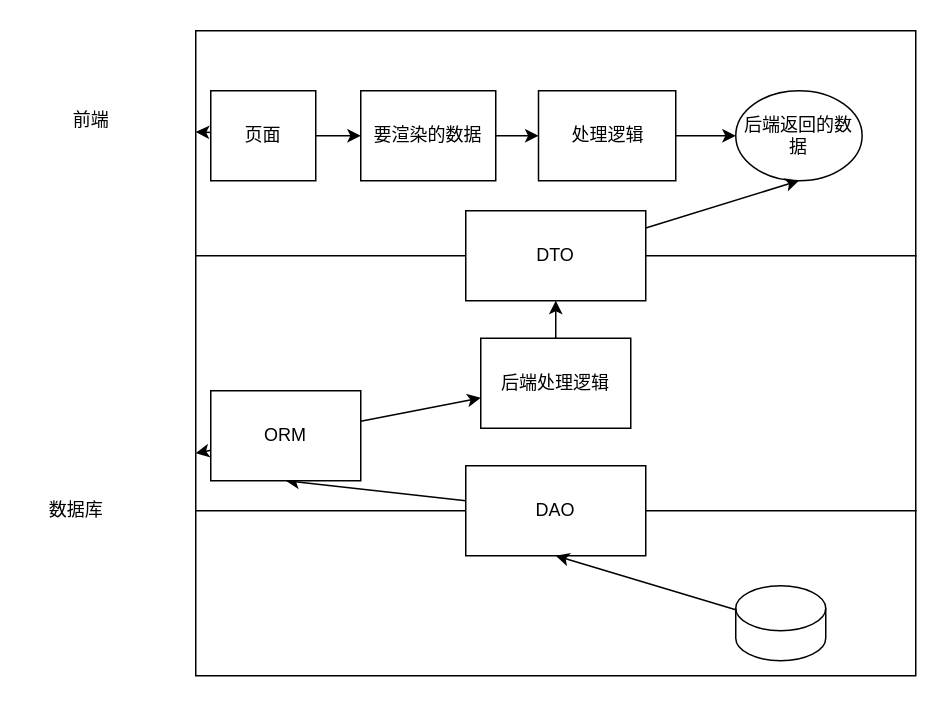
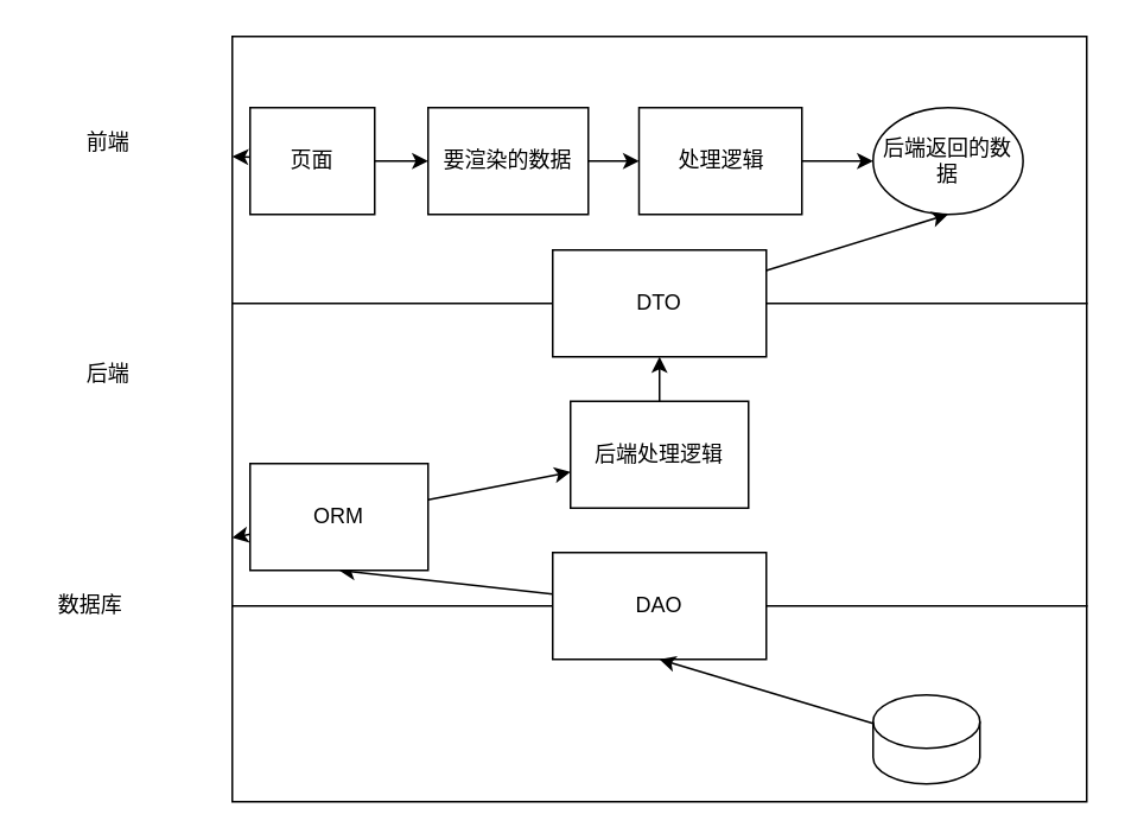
  <mxCell id="0" />
  <mxCell id="1" parent="0" />
  <mxCell id="2" value="" style="rounded=0;whiteSpace=wrap;html=1;" parent="1" vertex="1"><mxGeometry x="130" y="20" width="480" height="150" as="geometry" /></mxCell>
  <mxCell id="3" value="" style="rounded=0;whiteSpace=wrap;html=1;" parent="1" vertex="1"><mxGeometry x="130" y="170" width="480" height="170" as="geometry" /></mxCell>
  <mxCell id="4" value="" style="rounded=0;whiteSpace=wrap;html=1;" parent="1" vertex="1"><mxGeometry x="130" y="340" width="480" height="110" as="geometry" /></mxCell>
  <mxCell id="5" value="前端" style="text;html=1;align=center;verticalAlign=middle;resizable=0;points=[];autosize=1;strokeColor=none;fillColor=none;" parent="1" vertex="1"><mxGeometry x="35" y="65" width="50" height="30" as="geometry" /></mxCell>
+ <mxCell id="6" value="后端" style="text;html=1;align=center;verticalAlign=middle;resizable=0;points=[];autosize=1;strokeColor=none;fillColor=none;" parent="1" vertex="1"><mxGeometry x="35" y="195" width="50" height="30" as="geometry" /></mxCell>
  <mxCell id="7" value="数据库&lt;br&gt;" style="text;html=1;align=center;verticalAlign=middle;resizable=0;points=[];autosize=1;strokeColor=none;fillColor=none;" parent="1" vertex="1"><mxGeometry x="20" y="325" width="60" height="30" as="geometry" /></mxCell>
  <mxCell id="8" style="edgeStyle=none;html=1;exitX=1;exitY=0.5;exitDx=0;exitDy=0;exitPerimeter=0;" parent="1" source="10" target="2" edge="1"><mxGeometry relative="1" as="geometry" /></mxCell>
  <mxCell id="9" style="edgeStyle=none;html=1;entryX=0;entryY=0.5;entryDx=0;entryDy=0;" parent="1" source="10" target="12" edge="1"><mxGeometry relative="1" as="geometry" /></mxCell>
  <mxCell id="10" value="页面" style="rounded=0;whiteSpace=wrap;html=1;" parent="1" vertex="1"><mxGeometry x="140" y="60" width="70" height="60" as="geometry" /></mxCell>
  <mxCell id="11" value="" style="edgeStyle=none;html=1;" parent="1" source="12" target="14" edge="1"><mxGeometry relative="1" as="geometry" /></mxCell>
  <mxCell id="12" value="要渲染的数据" style="rounded=0;whiteSpace=wrap;html=1;" parent="1" vertex="1"><mxGeometry x="240" y="60" width="90" height="60" as="geometry" /></mxCell>
  <mxCell id="13" value="" style="edgeStyle=none;html=1;" parent="1" source="14" target="15" edge="1"><mxGeometry relative="1" as="geometry" /></mxCell>
  <mxCell id="14" value="处理逻辑" style="whiteSpace=wrap;html=1;rounded=0;" parent="1" vertex="1"><mxGeometry x="358.5" y="60" width="91.5" height="60" as="geometry" /></mxCell>
  <mxCell id="15" value="后端返回的数据" style="ellipse;whiteSpace=wrap;html=1;" parent="1" vertex="1"><mxGeometry x="490" y="60" width="84.25" height="60" as="geometry" /></mxCell>
  <mxCell id="16" style="edgeStyle=none;html=1;entryX=0.5;entryY=1;entryDx=0;entryDy=0;" parent="1" source="17" target="15" edge="1"><mxGeometry relative="1" as="geometry" /></mxCell>
  <mxCell id="17" value="DTO" style="rounded=0;whiteSpace=wrap;html=1;" parent="1" vertex="1"><mxGeometry x="310" y="140" width="120" height="60" as="geometry" /></mxCell>
  <mxCell id="18" style="edgeStyle=none;html=1;entryX=0.5;entryY=1;entryDx=0;entryDy=0;" parent="1" source="19" target="22" edge="1"><mxGeometry relative="1" as="geometry" /></mxCell>
  <mxCell id="19" value="DAO" style="rounded=0;whiteSpace=wrap;html=1;" parent="1" vertex="1"><mxGeometry x="310" y="310" width="120" height="60" as="geometry" /></mxCell>
  <mxCell id="20" style="edgeStyle=none;html=1;" parent="1" source="22" target="3" edge="1"><mxGeometry relative="1" as="geometry" /></mxCell>
  <mxCell id="21" value="" style="edgeStyle=none;html=1;" parent="1" source="22" target="26" edge="1"><mxGeometry relative="1" as="geometry" /></mxCell>
  <mxCell id="22" value="ORM" style="rounded=0;whiteSpace=wrap;html=1;" parent="1" vertex="1"><mxGeometry x="140" y="260" width="100" height="60" as="geometry" /></mxCell>
  <mxCell id="23" style="edgeStyle=none;html=1;entryX=0.5;entryY=1;entryDx=0;entryDy=0;" parent="1" source="24" target="19" edge="1"><mxGeometry relative="1" as="geometry" /></mxCell>
  <mxCell id="24" value="" style="shape=cylinder3;whiteSpace=wrap;html=1;boundedLbl=1;backgroundOutline=1;size=15;" parent="1" vertex="1"><mxGeometry x="490" y="390" width="60" height="50" as="geometry" /></mxCell>
  <mxCell id="25" style="edgeStyle=none;html=1;entryX=0.5;entryY=1;entryDx=0;entryDy=0;" parent="1" source="26" target="17" edge="1"><mxGeometry relative="1" as="geometry" /></mxCell>
  <mxCell id="26" value="后端处理逻辑" style="rounded=0;whiteSpace=wrap;html=1;" parent="1" vertex="1"><mxGeometry x="320" y="225" width="100" height="60" as="geometry" /></mxCell>
